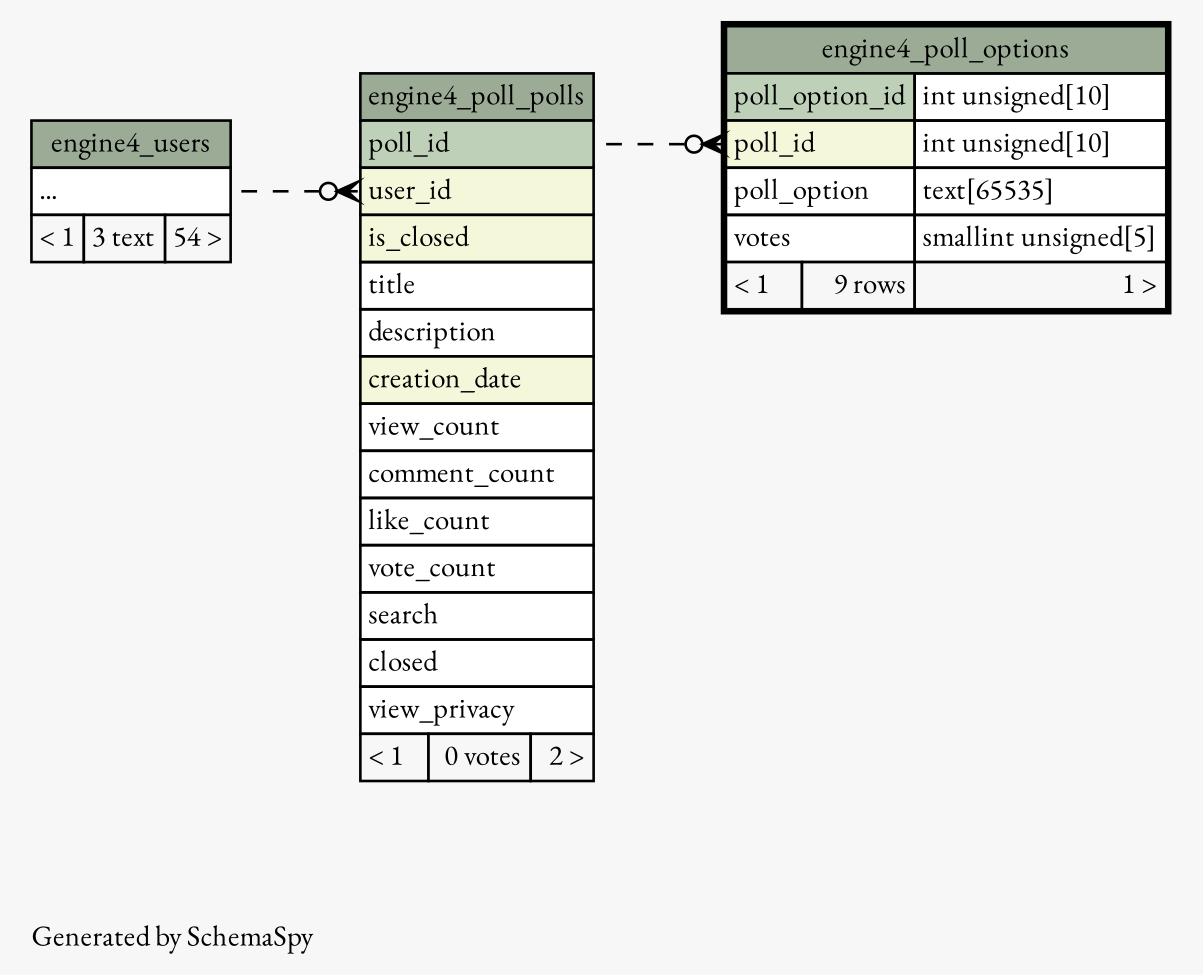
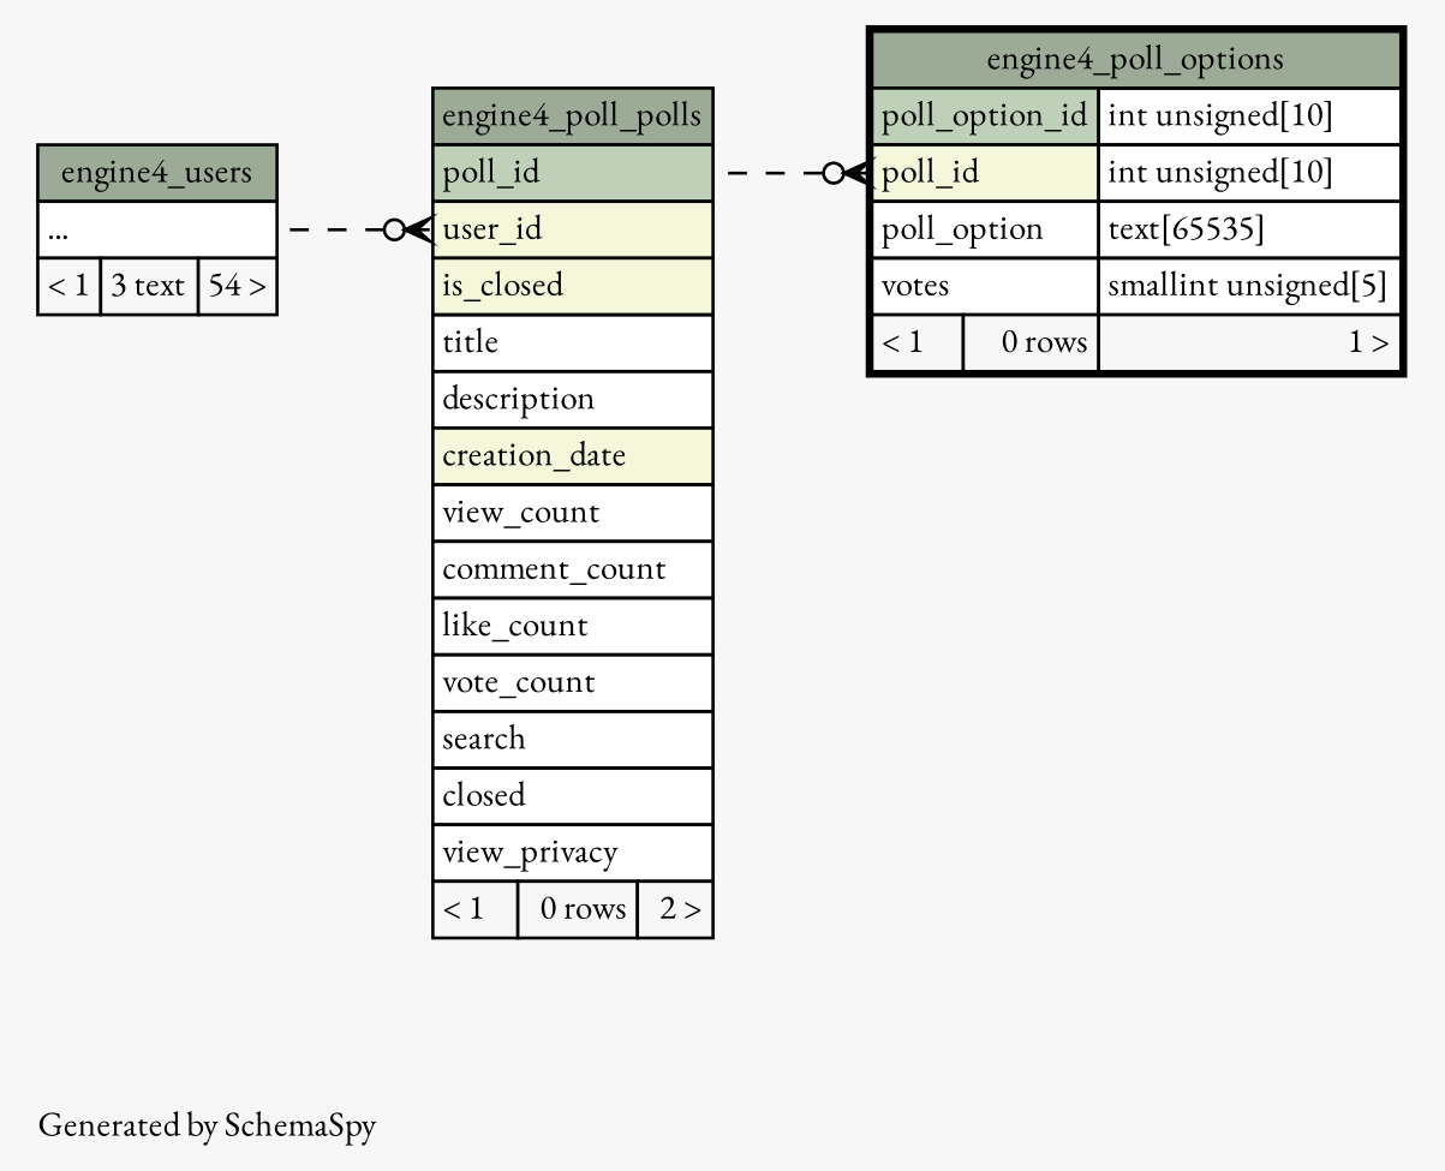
  digraph {
    bgcolor="#f7f7f7"
    fontname="EB Garamond"
    fontsize=11
    label="\nGenerated by SchemaSpy"
    labeljust=l
    nodesep=0.18
    rankdir=RL
    ranksep=0.46
    node [fontname="EB Garamond" fontsize=11 shape=plaintext]
    edge [arrowhead=none arrowsize=0.8 arrowtail=crowodot dir=back fontname="EB Garamond" style=dashed]
-   n1 [label=<     <TABLE BORDER="2" CELLBORDER="1" CELLSPACING="0" BGCOLOR="#ffffff">       <TR><TD COLSPAN="3" BGCOLOR="#9bab96" ALIGN="CENTER">engine4_poll_options</TD></TR>       <TR><TD PORT="poll_option_id" COLSPAN="2" BGCOLOR="#bed1b8" ALIGN="LEFT">poll_option_id</TD><TD PORT="poll_option_id.type" ALIGN="LEFT">int unsigned[10]</TD></TR>       <TR><TD PORT="poll_id" COLSPAN="2" BGCOLOR="#f4f7da" ALIGN="LEFT">poll_id</TD><TD PORT="poll_id.type" ALIGN="LEFT">int unsigned[10]</TD></TR>       <TR><TD PORT="poll_option" COLSPAN="2" ALIGN="LEFT">poll_option</TD><TD PORT="poll_option.type" ALIGN="LEFT">text[65535]</TD></TR>       <TR><TD PORT="votes" COLSPAN="2" ALIGN="LEFT">votes</TD><TD PORT="votes.type" ALIGN="LEFT">smallint unsigned[5]</TD></TR>       <TR><TD ALIGN="LEFT" BGCOLOR="#f7f7f7">&lt; 1</TD><TD ALIGN="RIGHT" BGCOLOR="#f7f7f7">9 rows</TD><TD ALIGN="RIGHT" BGCOLOR="#f7f7f7">1 &gt;</TD></TR>     </TABLE>>]
-   n2 [label=<     <TABLE BORDER="0" CELLBORDER="1" CELLSPACING="0" BGCOLOR="#ffffff">       <TR><TD COLSPAN="3" BGCOLOR="#9bab96" ALIGN="CENTER">engine4_poll_polls</TD></TR>       <TR><TD PORT="poll_id" COLSPAN="3" BGCOLOR="#bed1b8" ALIGN="LEFT">poll_id</TD></TR>       <TR><TD PORT="user_id" COLSPAN="3" BGCOLOR="#f4f7da" ALIGN="LEFT">user_id</TD></TR>       <TR><TD PORT="is_closed" COLSPAN="3" BGCOLOR="#f4f7da" ALIGN="LEFT">is_closed</TD></TR>       <TR><TD PORT="title" COLSPAN="3" ALIGN="LEFT">title</TD></TR>       <TR><TD PORT="description" COLSPAN="3" ALIGN="LEFT">description</TD></TR>       <TR><TD PORT="creation_date" COLSPAN="3" BGCOLOR="#f4f7da" ALIGN="LEFT">creation_date</TD></TR>       <TR><TD PORT="view_count" COLSPAN="3" ALIGN="LEFT">view_count</TD></TR>       <TR><TD PORT="comment_count" COLSPAN="3" ALIGN="LEFT">comment_count</TD></TR>       <TR><TD PORT="like_count" COLSPAN="3" ALIGN="LEFT">like_count</TD></TR>       <TR><TD PORT="vote_count" COLSPAN="3" ALIGN="LEFT">vote_count</TD></TR>       <TR><TD PORT="search" COLSPAN="3" ALIGN="LEFT">search</TD></TR>       <TR><TD PORT="closed" COLSPAN="3" ALIGN="LEFT">closed</TD></TR>       <TR><TD PORT="view_privacy" COLSPAN="3" ALIGN="LEFT">view_privacy</TD></TR>       <TR><TD ALIGN="LEFT" BGCOLOR="#f7f7f7">&lt; 1</TD><TD ALIGN="RIGHT" BGCOLOR="#f7f7f7">0 votes</TD><TD ALIGN="RIGHT" BGCOLOR="#f7f7f7">2 &gt;</TD></TR>     </TABLE>>]
+   n1 [label=<     <TABLE BORDER="2" CELLBORDER="1" CELLSPACING="0" BGCOLOR="#ffffff">       <TR><TD COLSPAN="3" BGCOLOR="#9bab96" ALIGN="CENTER">engine4_poll_options</TD></TR>       <TR><TD PORT="poll_option_id" COLSPAN="2" BGCOLOR="#bed1b8" ALIGN="LEFT">poll_option_id</TD><TD PORT="poll_option_id.type" ALIGN="LEFT">int unsigned[10]</TD></TR>       <TR><TD PORT="poll_id" COLSPAN="2" BGCOLOR="#f4f7da" ALIGN="LEFT">poll_id</TD><TD PORT="poll_id.type" ALIGN="LEFT">int unsigned[10]</TD></TR>       <TR><TD PORT="poll_option" COLSPAN="2" ALIGN="LEFT">poll_option</TD><TD PORT="poll_option.type" ALIGN="LEFT">text[65535]</TD></TR>       <TR><TD PORT="votes" COLSPAN="2" ALIGN="LEFT">votes</TD><TD PORT="votes.type" ALIGN="LEFT">smallint unsigned[5]</TD></TR>       <TR><TD ALIGN="LEFT" BGCOLOR="#f7f7f7">&lt; 1</TD><TD ALIGN="RIGHT" BGCOLOR="#f7f7f7">0 rows</TD><TD ALIGN="RIGHT" BGCOLOR="#f7f7f7">1 &gt;</TD></TR>     </TABLE>>]
+   n2 [label=<     <TABLE BORDER="0" CELLBORDER="1" CELLSPACING="0" BGCOLOR="#ffffff">       <TR><TD COLSPAN="3" BGCOLOR="#9bab96" ALIGN="CENTER">engine4_poll_polls</TD></TR>       <TR><TD PORT="poll_id" COLSPAN="3" BGCOLOR="#bed1b8" ALIGN="LEFT">poll_id</TD></TR>       <TR><TD PORT="user_id" COLSPAN="3" BGCOLOR="#f4f7da" ALIGN="LEFT">user_id</TD></TR>       <TR><TD PORT="is_closed" COLSPAN="3" BGCOLOR="#f4f7da" ALIGN="LEFT">is_closed</TD></TR>       <TR><TD PORT="title" COLSPAN="3" ALIGN="LEFT">title</TD></TR>       <TR><TD PORT="description" COLSPAN="3" ALIGN="LEFT">description</TD></TR>       <TR><TD PORT="creation_date" COLSPAN="3" BGCOLOR="#f4f7da" ALIGN="LEFT">creation_date</TD></TR>       <TR><TD PORT="view_count" COLSPAN="3" ALIGN="LEFT">view_count</TD></TR>       <TR><TD PORT="comment_count" COLSPAN="3" ALIGN="LEFT">comment_count</TD></TR>       <TR><TD PORT="like_count" COLSPAN="3" ALIGN="LEFT">like_count</TD></TR>       <TR><TD PORT="vote_count" COLSPAN="3" ALIGN="LEFT">vote_count</TD></TR>       <TR><TD PORT="search" COLSPAN="3" ALIGN="LEFT">search</TD></TR>       <TR><TD PORT="closed" COLSPAN="3" ALIGN="LEFT">closed</TD></TR>       <TR><TD PORT="view_privacy" COLSPAN="3" ALIGN="LEFT">view_privacy</TD></TR>       <TR><TD ALIGN="LEFT" BGCOLOR="#f7f7f7">&lt; 1</TD><TD ALIGN="RIGHT" BGCOLOR="#f7f7f7">0 rows</TD><TD ALIGN="RIGHT" BGCOLOR="#f7f7f7">2 &gt;</TD></TR>     </TABLE>>]
    n3 [label=<     <TABLE BORDER="0" CELLBORDER="1" CELLSPACING="0" BGCOLOR="#ffffff">       <TR><TD COLSPAN="3" BGCOLOR="#9bab96" ALIGN="CENTER">engine4_users</TD></TR>       <TR><TD PORT="elipses" COLSPAN="3" ALIGN="LEFT">...</TD></TR>       <TR><TD ALIGN="LEFT" BGCOLOR="#f7f7f7">&lt; 1</TD><TD ALIGN="RIGHT" BGCOLOR="#f7f7f7">3 text</TD><TD ALIGN="RIGHT" BGCOLOR="#f7f7f7">54 &gt;</TD></TR>     </TABLE>>]
    n1 -> n2 [headport="poll_id:e" tailport="poll_id:w"]
    n2 -> n3 [headport="elipses:e" tailport="user_id:w"]
  }
